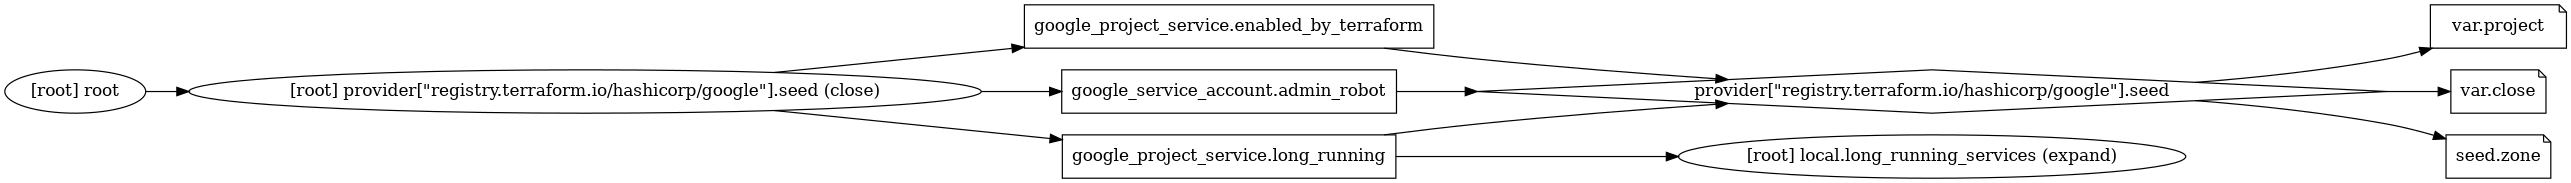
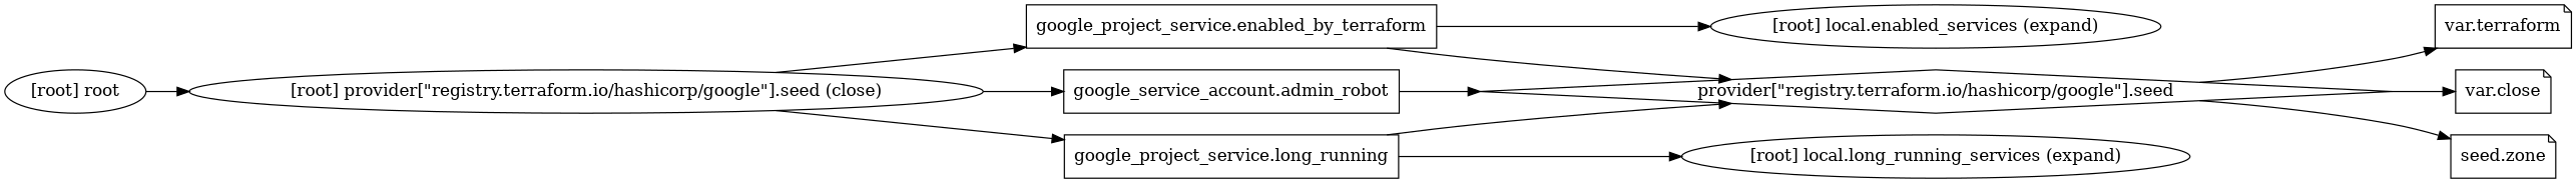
  digraph {
    compound=true
    newrank=true
    rankdir=LR
    n1 [label="google_project_service.enabled_by_terraform" shape=box]
    n2 [label="provider[\"registry.terraform.io/hashicorp/google\"].seed" shape=diamond]
+   "[root] local.enabled_services (expand)"
    n4 [label="google_project_service.long_running" shape=box]
    "[root] local.long_running_services (expand)"
    n6 [label="google_service_account.admin_robot" shape=box]
-   n7 [label="var.project" shape=note]
+   n7 [label="var.terraform" shape=note]
    n8 [label="var.close" shape=note]
    n9 [label="seed.zone" shape=note]
    "[root] provider[\"registry.terraform.io/hashicorp/google\"].seed (close)"
    "[root] root"
    subgraph sub_1 {
      n1
      n2
+     "[root] local.enabled_services (expand)"
      n4
      "[root] local.long_running_services (expand)"
      n6
      n7
      n8
      n9
      "[root] provider[\"registry.terraform.io/hashicorp/google\"].seed (close)"
      "[root] root"
    }
    n1 -> n2
+   n1 -> "[root] local.enabled_services (expand)"
    n2 -> n7
    n2 -> n8
    n2 -> n9
    n4 -> n2
    n4 -> "[root] local.long_running_services (expand)"
    n6 -> n2
    "[root] provider[\"registry.terraform.io/hashicorp/google\"].seed (close)" -> n1
    "[root] provider[\"registry.terraform.io/hashicorp/google\"].seed (close)" -> n4
    "[root] provider[\"registry.terraform.io/hashicorp/google\"].seed (close)" -> n6
    "[root] root" -> "[root] provider[\"registry.terraform.io/hashicorp/google\"].seed (close)"
  }
